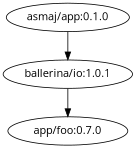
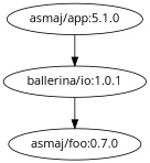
  digraph {
    fontname="Open Sans"
    node [fontname="Open Sans"]
    edge [fontname="Open Sans"]
-   "asmaj/app:0.1.0"
+   "asmaj/app:0.1.0" [label="asmaj/app:5.1.0"]
    "ballerina/io:1.0.1"
-   "asmaj/foo:0.7.0" [label="app/foo:0.7.0"]
+   "asmaj/foo:0.7.0"
    "asmaj/app:0.1.0" -> "ballerina/io:1.0.1"
    "ballerina/io:1.0.1" -> "asmaj/foo:0.7.0"
  }
